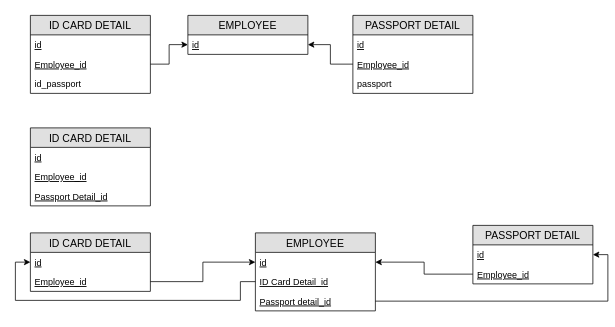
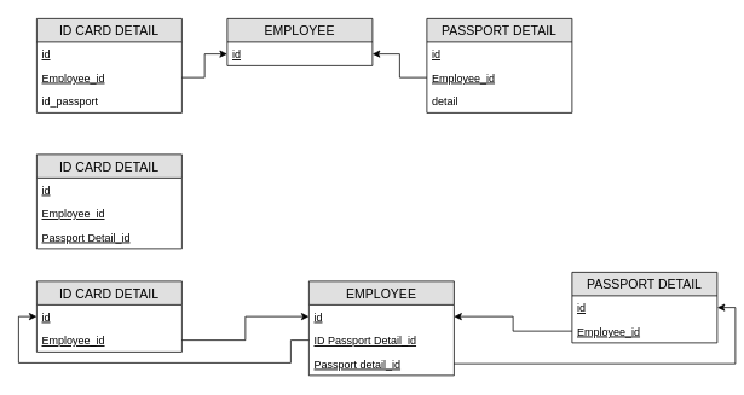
  <mxCell id="0" />
  <mxCell id="1" parent="0" />
  <mxCell id="2" value="ID CARD DETAIL" style="swimlane;fontStyle=0;childLayout=stackLayout;horizontal=1;startSize=26;fillColor=#e0e0e0;horizontalStack=0;resizeParent=1;resizeParentMax=0;resizeLast=0;collapsible=1;marginBottom=0;swimlaneFillColor=#ffffff;align=center;fontSize=14;" vertex="1" parent="1"><mxGeometry x="40" y="20" width="160" height="104" as="geometry" /></mxCell>
  <mxCell id="3" value="id" style="text;strokeColor=none;fillColor=none;spacingLeft=4;spacingRight=4;overflow=hidden;rotatable=0;points=[[0,0.5],[1,0.5]];portConstraint=eastwest;fontSize=12;fontStyle=4" vertex="1" parent="2"><mxGeometry y="26" width="160" height="26" as="geometry" /></mxCell>
  <mxCell id="4" value="Employee_id" style="text;strokeColor=none;fillColor=none;spacingLeft=4;spacingRight=4;overflow=hidden;rotatable=0;points=[[0,0.5],[1,0.5]];portConstraint=eastwest;fontSize=12;fontStyle=4" vertex="1" parent="2"><mxGeometry y="52" width="160" height="26" as="geometry" /></mxCell>
  <mxCell id="5" value="id_passport" style="text;strokeColor=none;fillColor=none;spacingLeft=4;spacingRight=4;overflow=hidden;rotatable=0;points=[[0,0.5],[1,0.5]];portConstraint=eastwest;fontSize=12;fontStyle=0" vertex="1" parent="2"><mxGeometry y="78" width="160" height="26" as="geometry" /></mxCell>
  <mxCell id="6" value="PASSPORT DETAIL" style="swimlane;fontStyle=0;childLayout=stackLayout;horizontal=1;startSize=26;fillColor=#e0e0e0;horizontalStack=0;resizeParent=1;resizeParentMax=0;resizeLast=0;collapsible=1;marginBottom=0;swimlaneFillColor=#ffffff;align=center;fontSize=14;" vertex="1" parent="1"><mxGeometry x="470" y="20" width="160" height="104" as="geometry" /></mxCell>
  <mxCell id="7" value="id" style="text;strokeColor=none;fillColor=none;spacingLeft=4;spacingRight=4;overflow=hidden;rotatable=0;points=[[0,0.5],[1,0.5]];portConstraint=eastwest;fontSize=12;fontStyle=4" vertex="1" parent="6"><mxGeometry y="26" width="160" height="26" as="geometry" /></mxCell>
  <mxCell id="8" value="Employee_id" style="text;strokeColor=none;fillColor=none;spacingLeft=4;spacingRight=4;overflow=hidden;rotatable=0;points=[[0,0.5],[1,0.5]];portConstraint=eastwest;fontSize=12;fontStyle=4" vertex="1" parent="6"><mxGeometry y="52" width="160" height="26" as="geometry" /></mxCell>
- <mxCell id="9" value="passport" style="text;strokeColor=none;fillColor=none;spacingLeft=4;spacingRight=4;overflow=hidden;rotatable=0;points=[[0,0.5],[1,0.5]];portConstraint=eastwest;fontSize=12;fontStyle=0" vertex="1" parent="6"><mxGeometry y="78" width="160" height="26" as="geometry" /></mxCell>
+ <mxCell id="9" value="detail" style="text;strokeColor=none;fillColor=none;spacingLeft=4;spacingRight=4;overflow=hidden;rotatable=0;points=[[0,0.5],[1,0.5]];portConstraint=eastwest;fontSize=12;fontStyle=0" vertex="1" parent="6"><mxGeometry y="78" width="160" height="26" as="geometry" /></mxCell>
  <mxCell id="10" value="ID CARD DETAIL" style="swimlane;fontStyle=0;childLayout=stackLayout;horizontal=1;startSize=26;fillColor=#e0e0e0;horizontalStack=0;resizeParent=1;resizeParentMax=0;resizeLast=0;collapsible=1;marginBottom=0;swimlaneFillColor=#ffffff;align=center;fontSize=14;" vertex="1" parent="1"><mxGeometry x="40" y="170" width="160" height="104" as="geometry" /></mxCell>
  <mxCell id="11" value="id" style="text;strokeColor=none;fillColor=none;spacingLeft=4;spacingRight=4;overflow=hidden;rotatable=0;points=[[0,0.5],[1,0.5]];portConstraint=eastwest;fontSize=12;fontStyle=4" vertex="1" parent="10"><mxGeometry y="26" width="160" height="26" as="geometry" /></mxCell>
  <mxCell id="12" value="Employee_id" style="text;strokeColor=none;fillColor=none;spacingLeft=4;spacingRight=4;overflow=hidden;rotatable=0;points=[[0,0.5],[1,0.5]];portConstraint=eastwest;fontSize=12;fontStyle=4" vertex="1" parent="10"><mxGeometry y="52" width="160" height="26" as="geometry" /></mxCell>
  <mxCell id="13" value="Passport Detail_id" style="text;strokeColor=none;fillColor=none;spacingLeft=4;spacingRight=4;overflow=hidden;rotatable=0;points=[[0,0.5],[1,0.5]];portConstraint=eastwest;fontSize=12;fontStyle=4" vertex="1" parent="10"><mxGeometry y="78" width="160" height="26" as="geometry" /></mxCell>
  <mxCell id="14" value="ID CARD DETAIL" style="swimlane;fontStyle=0;childLayout=stackLayout;horizontal=1;startSize=26;fillColor=#e0e0e0;horizontalStack=0;resizeParent=1;resizeParentMax=0;resizeLast=0;collapsible=1;marginBottom=0;swimlaneFillColor=#ffffff;align=center;fontSize=14;" vertex="1" parent="1"><mxGeometry x="40" y="310" width="160" height="78" as="geometry" /></mxCell>
  <mxCell id="15" value="id" style="text;strokeColor=none;fillColor=none;spacingLeft=4;spacingRight=4;overflow=hidden;rotatable=0;points=[[0,0.5],[1,0.5]];portConstraint=eastwest;fontSize=12;fontStyle=4" vertex="1" parent="14"><mxGeometry y="26" width="160" height="26" as="geometry" /></mxCell>
  <mxCell id="16" value="Employee_id" style="text;strokeColor=none;fillColor=none;spacingLeft=4;spacingRight=4;overflow=hidden;rotatable=0;points=[[0,0.5],[1,0.5]];portConstraint=eastwest;fontSize=12;fontStyle=4" vertex="1" parent="14"><mxGeometry y="52" width="160" height="26" as="geometry" /></mxCell>
  <mxCell id="17" value="EMPLOYEE" style="swimlane;fontStyle=0;childLayout=stackLayout;horizontal=1;startSize=26;fillColor=#e0e0e0;horizontalStack=0;resizeParent=1;resizeParentMax=0;resizeLast=0;collapsible=1;marginBottom=0;swimlaneFillColor=#ffffff;align=center;fontSize=14;" vertex="1" parent="1"><mxGeometry x="340" y="310" width="160" height="104" as="geometry" /></mxCell>
  <mxCell id="18" value="id" style="text;strokeColor=none;fillColor=none;spacingLeft=4;spacingRight=4;overflow=hidden;rotatable=0;points=[[0,0.5],[1,0.5]];portConstraint=eastwest;fontSize=12;fontStyle=4" vertex="1" parent="17"><mxGeometry y="26" width="160" height="26" as="geometry" /></mxCell>
- <mxCell id="19" value="ID Card Detail_id" style="text;strokeColor=none;fillColor=none;spacingLeft=4;spacingRight=4;overflow=hidden;rotatable=0;points=[[0,0.5],[1,0.5]];portConstraint=eastwest;fontSize=12;fontStyle=4" vertex="1" parent="17"><mxGeometry y="52" width="160" height="26" as="geometry" /></mxCell>
+ <mxCell id="19" value="ID Passport Detail_id" style="text;strokeColor=none;fillColor=none;spacingLeft=4;spacingRight=4;overflow=hidden;rotatable=0;points=[[0,0.5],[1,0.5]];portConstraint=eastwest;fontSize=12;fontStyle=4" vertex="1" parent="17"><mxGeometry y="52" width="160" height="26" as="geometry" /></mxCell>
  <mxCell id="20" value="Passport detail_id" style="text;strokeColor=none;fillColor=none;spacingLeft=4;spacingRight=4;overflow=hidden;rotatable=0;points=[[0,0.5],[1,0.5]];portConstraint=eastwest;fontSize=12;fontStyle=4" vertex="1" parent="17"><mxGeometry y="78" width="160" height="26" as="geometry" /></mxCell>
  <mxCell id="21" value="PASSPORT DETAIL" style="swimlane;fontStyle=0;childLayout=stackLayout;horizontal=1;startSize=26;fillColor=#e0e0e0;horizontalStack=0;resizeParent=1;resizeParentMax=0;resizeLast=0;collapsible=1;marginBottom=0;swimlaneFillColor=#ffffff;align=center;fontSize=14;" vertex="1" parent="1"><mxGeometry x="630" y="300" width="160" height="78" as="geometry" /></mxCell>
  <mxCell id="22" value="id" style="text;strokeColor=none;fillColor=none;spacingLeft=4;spacingRight=4;overflow=hidden;rotatable=0;points=[[0,0.5],[1,0.5]];portConstraint=eastwest;fontSize=12;fontStyle=4" vertex="1" parent="21"><mxGeometry y="26" width="160" height="26" as="geometry" /></mxCell>
  <mxCell id="23" value="Employee_id" style="text;strokeColor=none;fillColor=none;spacingLeft=4;spacingRight=4;overflow=hidden;rotatable=0;points=[[0,0.5],[1,0.5]];portConstraint=eastwest;fontSize=12;fontStyle=4" vertex="1" parent="21"><mxGeometry y="52" width="160" height="26" as="geometry" /></mxCell>
  <mxCell id="24" value="EMPLOYEE" style="swimlane;fontStyle=0;childLayout=stackLayout;horizontal=1;startSize=26;fillColor=#e0e0e0;horizontalStack=0;resizeParent=1;resizeParentMax=0;resizeLast=0;collapsible=1;marginBottom=0;swimlaneFillColor=#ffffff;align=center;fontSize=14;" vertex="1" parent="1"><mxGeometry x="250" y="20" width="160" height="52" as="geometry" /></mxCell>
  <mxCell id="25" value="id" style="text;strokeColor=none;fillColor=none;spacingLeft=4;spacingRight=4;overflow=hidden;rotatable=0;points=[[0,0.5],[1,0.5]];portConstraint=eastwest;fontSize=12;fontStyle=4" vertex="1" parent="24"><mxGeometry y="26" width="160" height="26" as="geometry" /></mxCell>
  <mxCell id="26" style="edgeStyle=orthogonalEdgeStyle;rounded=0;orthogonalLoop=1;jettySize=auto;html=1;exitX=1;exitY=0.5;exitDx=0;exitDy=0;" edge="1" parent="1" source="4" target="25"><mxGeometry relative="1" as="geometry" /></mxCell>
  <mxCell id="27" style="edgeStyle=orthogonalEdgeStyle;rounded=0;orthogonalLoop=1;jettySize=auto;html=1;exitX=0;exitY=0.5;exitDx=0;exitDy=0;" edge="1" parent="1" source="8" target="25"><mxGeometry relative="1" as="geometry" /></mxCell>
  <mxCell id="28" style="edgeStyle=orthogonalEdgeStyle;rounded=0;orthogonalLoop=1;jettySize=auto;html=1;exitX=1;exitY=0.5;exitDx=0;exitDy=0;" edge="1" parent="1" source="16" target="18"><mxGeometry relative="1" as="geometry" /></mxCell>
  <mxCell id="29" style="edgeStyle=orthogonalEdgeStyle;rounded=0;orthogonalLoop=1;jettySize=auto;html=1;exitX=0;exitY=0.5;exitDx=0;exitDy=0;" edge="1" parent="1" source="23" target="18"><mxGeometry relative="1" as="geometry" /></mxCell>
  <mxCell id="30" style="edgeStyle=orthogonalEdgeStyle;rounded=0;orthogonalLoop=1;jettySize=auto;html=1;exitX=0;exitY=0.5;exitDx=0;exitDy=0;entryX=0;entryY=0.5;entryDx=0;entryDy=0;" edge="1" parent="1" source="19" target="15"><mxGeometry relative="1" as="geometry"><Array as="points"><mxPoint x="320" y="375" /><mxPoint x="320" y="400" /><mxPoint x="20" y="400" /><mxPoint x="20" y="349" /></Array></mxGeometry></mxCell>
  <mxCell id="31" style="edgeStyle=orthogonalEdgeStyle;rounded=0;orthogonalLoop=1;jettySize=auto;html=1;exitX=1;exitY=0.5;exitDx=0;exitDy=0;entryX=1;entryY=0.5;entryDx=0;entryDy=0;" edge="1" parent="1" source="20" target="22"><mxGeometry relative="1" as="geometry" /></mxCell>
